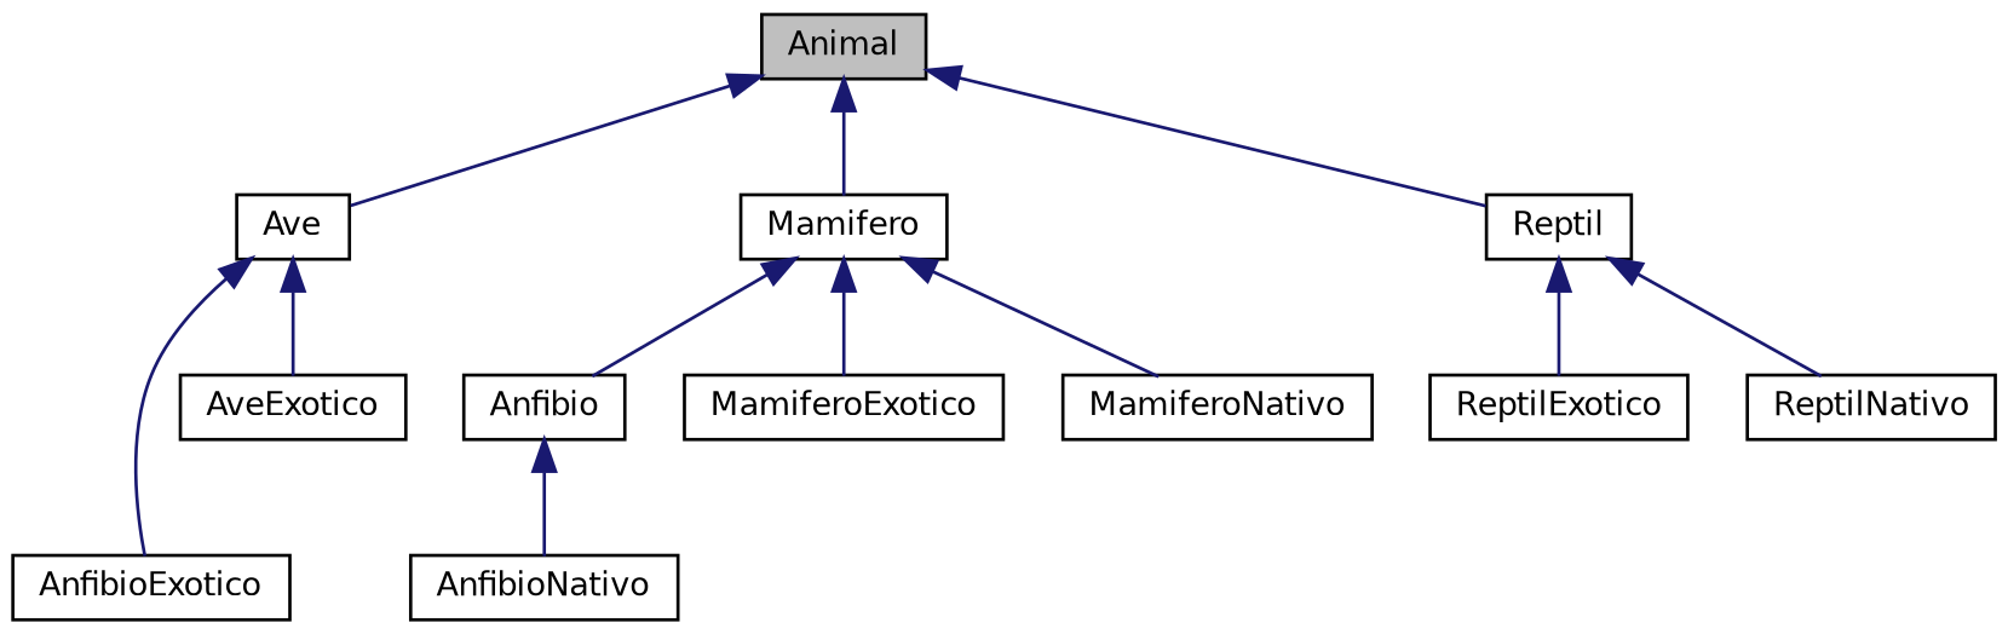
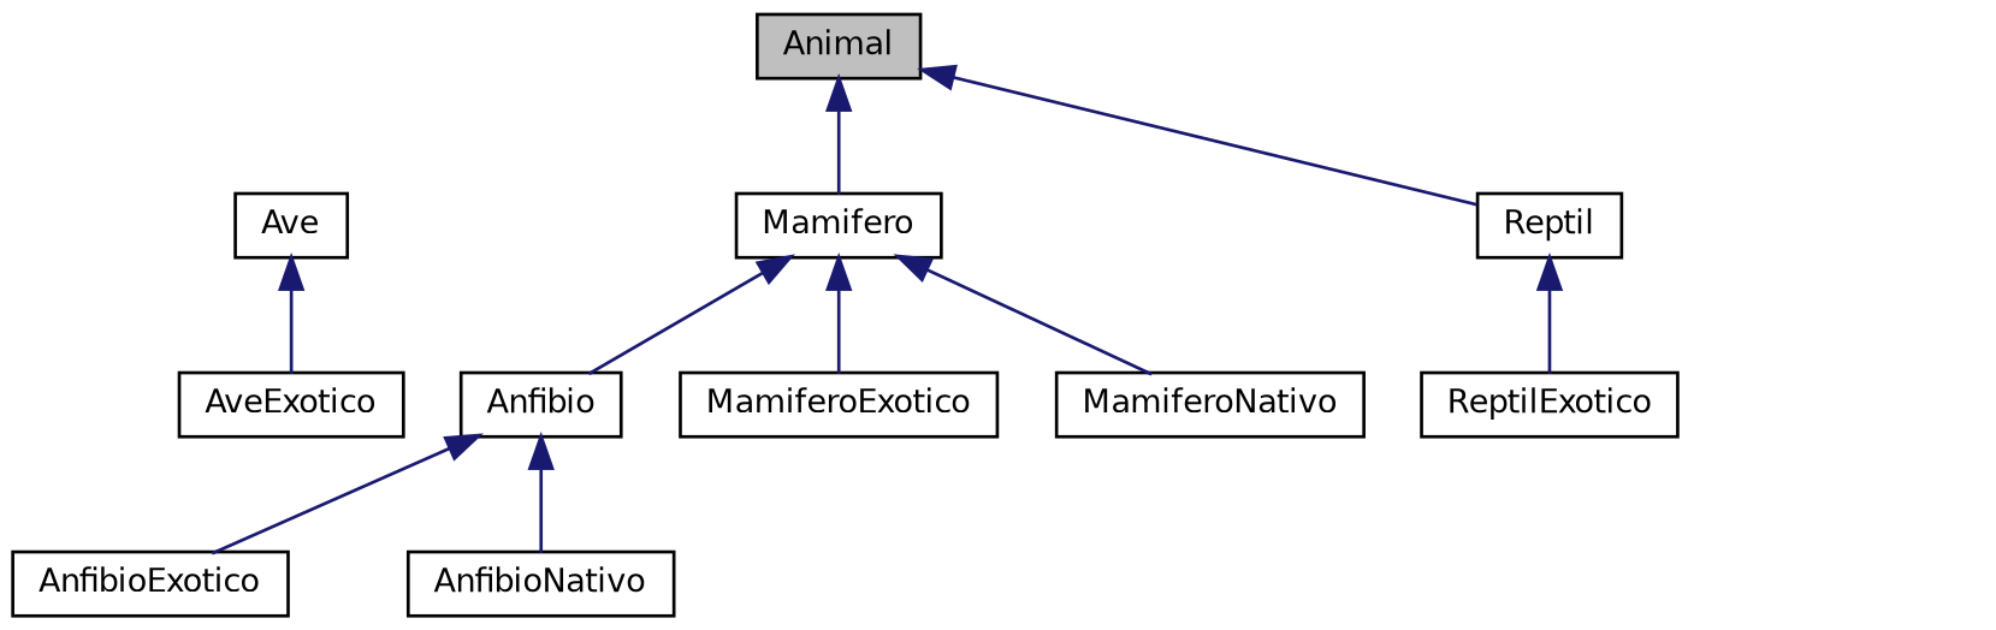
  digraph {
    rankdir=TB
    node [color=black fillcolor=white fontname=Helvetica fontsize=10 shape=record style=filled]
    edge [color=midnightblue dir=back fontname=Helvetica fontsize=10 labelfontname=Helvetica labelfontsize=10 style=solid]
    n1 [fillcolor=grey75 fontcolor=black height=0.2 label=Animal width=0.4]
    n2 [height=0.2 label=Ave width=0.4]
    n3 [height=0.2 label=Mamifero width=0.4]
    n4 [height=0.2 label=Reptil width=0.4]
    n5 [height=0.2 label=Anfibio width=0.4]
    n6 [height=0.2 label=AnfibioExotico width=0.4]
    n7 [height=0.2 label=AnfibioNativo width=0.4]
    n8 [height=0.2 label=AveExotico width=0.4]
    n9 [height=0.2 label=MamiferoExotico width=0.4]
    n10 [height=0.2 label=MamiferoNativo width=0.4]
    n11 [height=0.2 label=ReptilExotico width=0.4]
-   n12 [height=0.2 label=ReptilNativo width=0.4]
-   n1 -> n2
    n1 -> n3
    n1 -> n4
    n2 -> n8
    n3 -> n5
    n3 -> n9
    n3 -> n10
    n4 -> n11
-   n4 -> n12
-   n2 -> n6
+   n5 -> n6
    n5 -> n7
  }
